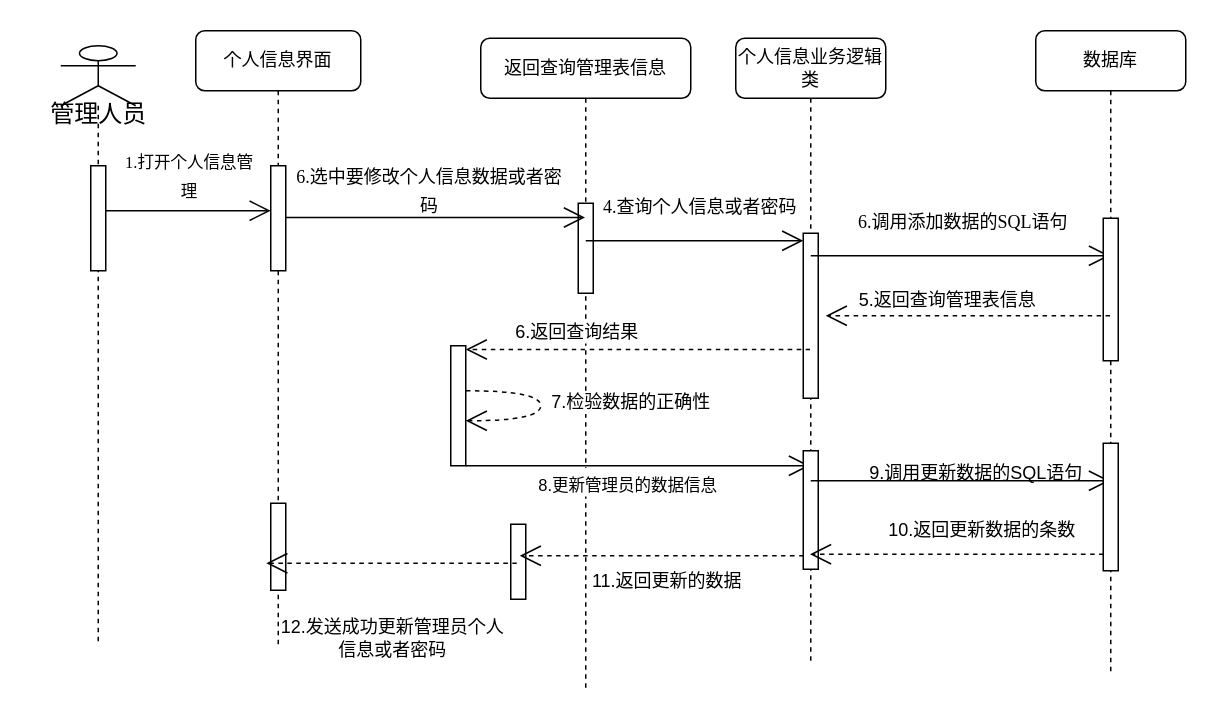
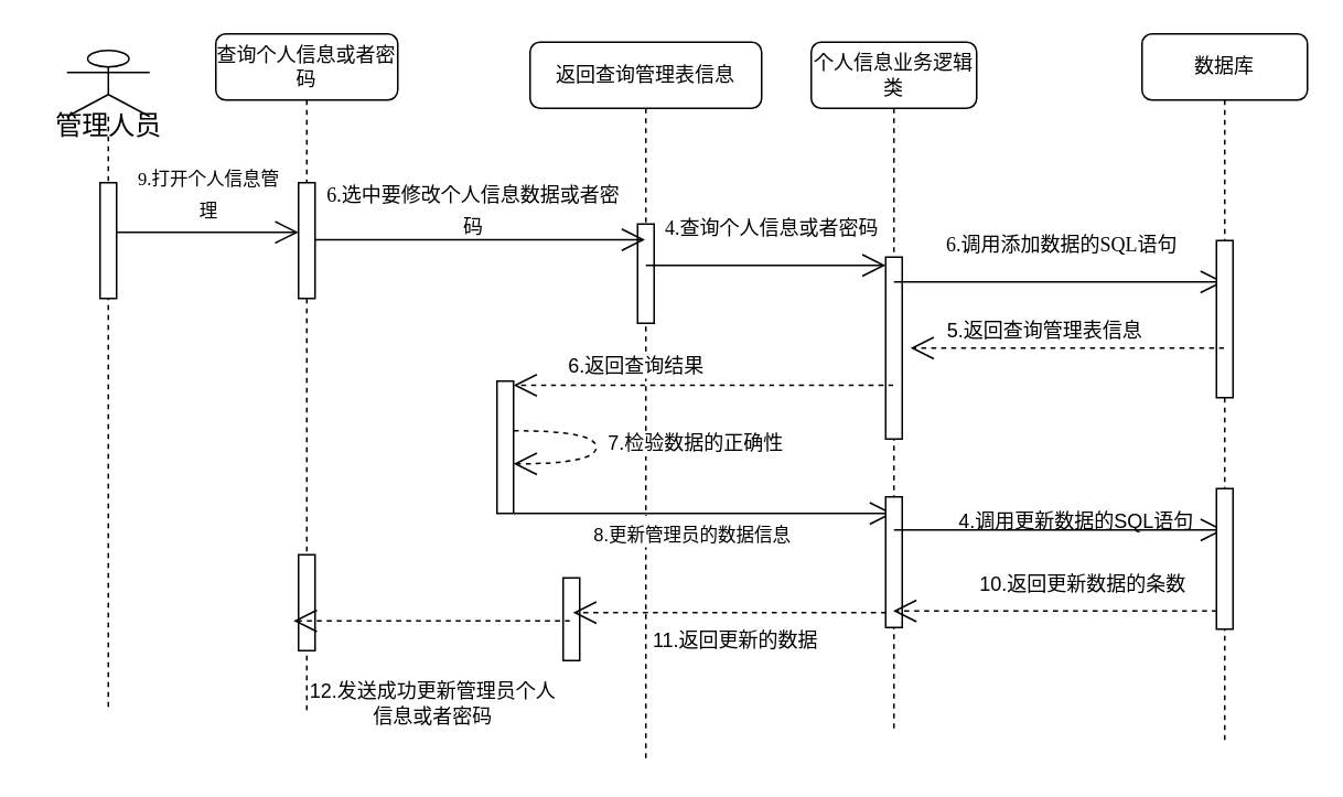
  <mxCell id="0" />
  <mxCell id="1" parent="0" />
  <mxCell id="2" value="返回查询管理表信息" style="shape=umlLifeline;perimeter=lifelinePerimeter;whiteSpace=wrap;html=1;container=1;collapsible=0;recursiveResize=0;outlineConnect=0;rounded=1;shadow=0;comic=0;labelBackgroundColor=none;strokeWidth=1;fontFamily=Verdana;fontSize=12;align=center;" parent="1" vertex="1"><mxGeometry x="320" y="25" width="140" height="435" as="geometry" /></mxCell>
  <mxCell id="3" value="" style="html=1;points=[];perimeter=orthogonalPerimeter;rounded=0;shadow=0;comic=0;labelBackgroundColor=none;strokeWidth=1;fontFamily=Verdana;fontSize=12;align=center;" parent="2" vertex="1"><mxGeometry x="65" y="110" width="10" height="60" as="geometry" /></mxCell>
  <mxCell id="4" value="" style="endArrow=open;endFill=1;endSize=12;html=1;rounded=0;fontSize=12;curved=1;" edge="1" parent="2"><mxGeometry width="160" relative="1" as="geometry"><mxPoint x="70" y="135" as="sourcePoint" /><mxPoint x="215" y="135" as="targetPoint" /></mxGeometry></mxCell>
  <mxCell id="5" value="" style="endArrow=open;endFill=1;endSize=12;html=1;rounded=0;fontSize=12;curved=1;" edge="1" parent="2" target="9"><mxGeometry width="160" relative="1" as="geometry"><mxPoint x="-10" y="285" as="sourcePoint" /><mxPoint x="150" y="285" as="targetPoint" /></mxGeometry></mxCell>
  <mxCell id="6" value="&lt;font style=&quot;font-size: 11px;&quot;&gt;8.更新管理员的数据信息&lt;/font&gt;" style="edgeLabel;html=1;align=center;verticalAlign=middle;resizable=0;points=[];fontSize=16;" vertex="1" connectable="0" parent="5"><mxGeometry x="-0.223" y="1" relative="1" as="geometry"><mxPoint x="18" y="11" as="offset" /></mxGeometry></mxCell>
  <mxCell id="7" value="" style="html=1;points=[];perimeter=orthogonalPerimeter;outlineConnect=0;targetShapes=umlLifeline;portConstraint=eastwest;newEdgeStyle={&quot;edgeStyle&quot;:&quot;elbowEdgeStyle&quot;,&quot;elbow&quot;:&quot;vertical&quot;,&quot;curved&quot;:0,&quot;rounded&quot;:0};fontSize=16;" vertex="1" parent="2"><mxGeometry x="20" y="324" width="10" height="50" as="geometry" /></mxCell>
  <mxCell id="8" value="11.返回更新的数据" style="endArrow=open;endSize=12;dashed=1;html=1;rounded=0;fontSize=12;curved=1;" edge="1" parent="2"><mxGeometry x="-0.005" y="17" width="160" relative="1" as="geometry"><mxPoint x="221" y="345" as="sourcePoint" /><mxPoint x="26" y="345" as="targetPoint" /><Array as="points"><mxPoint x="162" y="345" /></Array><mxPoint as="offset" /></mxGeometry></mxCell>
  <mxCell id="9" value="个人信息业务逻辑类" style="shape=umlLifeline;perimeter=lifelinePerimeter;whiteSpace=wrap;html=1;container=1;collapsible=0;recursiveResize=0;outlineConnect=0;rounded=1;shadow=0;comic=0;labelBackgroundColor=none;strokeWidth=1;fontFamily=Verdana;fontSize=12;align=center;" parent="1" vertex="1"><mxGeometry x="490" y="25" width="100" height="415" as="geometry" /></mxCell>
  <mxCell id="10" value="" style="html=1;points=[];perimeter=orthogonalPerimeter;rounded=0;shadow=0;comic=0;labelBackgroundColor=none;strokeWidth=1;fontFamily=Verdana;fontSize=12;align=center;" parent="9" vertex="1"><mxGeometry x="45" y="130" width="10" height="110" as="geometry" /></mxCell>
  <mxCell id="11" value="" style="endArrow=open;endFill=1;endSize=12;html=1;rounded=0;fontSize=12;curved=1;" edge="1" parent="9" target="14"><mxGeometry width="160" relative="1" as="geometry"><mxPoint x="50" y="145" as="sourcePoint" /><mxPoint x="210" y="145" as="targetPoint" /></mxGeometry></mxCell>
  <mxCell id="12" value="" style="html=1;points=[];perimeter=orthogonalPerimeter;outlineConnect=0;targetShapes=umlLifeline;portConstraint=eastwest;newEdgeStyle={&quot;edgeStyle&quot;:&quot;elbowEdgeStyle&quot;,&quot;elbow&quot;:&quot;vertical&quot;,&quot;curved&quot;:0,&quot;rounded&quot;:0};fontSize=16;" vertex="1" parent="9"><mxGeometry x="45" y="275" width="10" height="79" as="geometry" /></mxCell>
  <mxCell id="13" value="" style="endArrow=open;endFill=1;endSize=12;html=1;rounded=0;fontSize=12;curved=1;" edge="1" parent="9" target="14"><mxGeometry width="160" relative="1" as="geometry"><mxPoint x="50" y="295" as="sourcePoint" /><mxPoint x="210" y="295" as="targetPoint" /></mxGeometry></mxCell>
  <mxCell id="14" value="数据库" style="shape=umlLifeline;perimeter=lifelinePerimeter;whiteSpace=wrap;html=1;container=1;collapsible=0;recursiveResize=0;outlineConnect=0;rounded=1;shadow=0;comic=0;labelBackgroundColor=none;strokeWidth=1;fontFamily=Verdana;fontSize=12;align=center;" parent="1" vertex="1"><mxGeometry x="690" y="20" width="100" height="430" as="geometry" /></mxCell>
  <mxCell id="15" value="" style="html=1;points=[];perimeter=orthogonalPerimeter;rounded=0;shadow=0;comic=0;labelBackgroundColor=none;strokeWidth=1;fontFamily=Verdana;fontSize=12;align=center;" parent="14" vertex="1"><mxGeometry x="45" y="125" width="10" height="95" as="geometry" /></mxCell>
  <mxCell id="16" value="" style="html=1;points=[];perimeter=orthogonalPerimeter;outlineConnect=0;targetShapes=umlLifeline;portConstraint=eastwest;newEdgeStyle={&quot;edgeStyle&quot;:&quot;elbowEdgeStyle&quot;,&quot;elbow&quot;:&quot;vertical&quot;,&quot;curved&quot;:0,&quot;rounded&quot;:0};fontSize=16;" vertex="1" parent="14"><mxGeometry x="45" y="275" width="10" height="85" as="geometry" /></mxCell>
- <mxCell id="17" value="个人信息界面" style="shape=umlLifeline;perimeter=lifelinePerimeter;whiteSpace=wrap;html=1;container=1;collapsible=0;recursiveResize=0;outlineConnect=0;rounded=1;shadow=0;comic=0;labelBackgroundColor=none;strokeWidth=1;fontFamily=Verdana;fontSize=12;align=center;" parent="1" vertex="1"><mxGeometry x="130" y="20" width="110" height="410" as="geometry" /></mxCell>
+ <mxCell id="17" value="查询个人信息或者密码" style="shape=umlLifeline;perimeter=lifelinePerimeter;whiteSpace=wrap;html=1;container=1;collapsible=0;recursiveResize=0;outlineConnect=0;rounded=1;shadow=0;comic=0;labelBackgroundColor=none;strokeWidth=1;fontFamily=Verdana;fontSize=12;align=center;" parent="1" vertex="1"><mxGeometry x="130" y="20" width="110" height="410" as="geometry" /></mxCell>
  <mxCell id="18" value="" style="html=1;points=[];perimeter=orthogonalPerimeter;rounded=0;shadow=0;comic=0;labelBackgroundColor=none;strokeWidth=1;fontFamily=Verdana;fontSize=12;align=center;" parent="17" vertex="1"><mxGeometry x="50" y="90" width="10" height="70" as="geometry" /></mxCell>
  <mxCell id="19" value="" style="endArrow=open;endFill=1;endSize=12;html=1;rounded=0;fontSize=12;curved=1;" edge="1" parent="17" target="2"><mxGeometry width="160" relative="1" as="geometry"><mxPoint x="60" y="124.5" as="sourcePoint" /><mxPoint x="220" y="124.5" as="targetPoint" /></mxGeometry></mxCell>
  <mxCell id="20" value="" style="endArrow=open;endFill=1;endSize=12;html=1;rounded=0;fontSize=12;curved=1;" edge="1" parent="17"><mxGeometry width="160" relative="1" as="geometry"><mxPoint x="-60" y="120" as="sourcePoint" /><mxPoint x="50" y="120" as="targetPoint" /><Array as="points"><mxPoint x="-60" y="120" /></Array></mxGeometry></mxCell>
- <mxCell id="21" value="&lt;div style=&quot;text-align: center;&quot;&gt;&lt;span style=&quot;background-color: initial;&quot;&gt;&lt;font style=&quot;font-size: 11px;&quot; face=&quot;Verdana&quot;&gt;1.打开个人信息管理&lt;/font&gt;&lt;/span&gt;&lt;/div&gt;" style="text;whiteSpace=wrap;html=1;fontSize=16;" parent="17" vertex="1"><mxGeometry x="-50" y="70" width="90" height="30" as="geometry" /></mxCell>
+ <mxCell id="21" value="&lt;div style=&quot;text-align: center;&quot;&gt;&lt;span style=&quot;background-color: initial;&quot;&gt;&lt;font style=&quot;font-size: 11px;&quot; face=&quot;Verdana&quot;&gt;9.打开个人信息管理&lt;/font&gt;&lt;/span&gt;&lt;/div&gt;" style="text;whiteSpace=wrap;html=1;fontSize=16;" parent="17" vertex="1"><mxGeometry x="-50" y="70" width="90" height="30" as="geometry" /></mxCell>
  <mxCell id="22" style="edgeStyle=none;curved=1;rounded=0;orthogonalLoop=1;jettySize=auto;html=1;exitX=0.5;exitY=1;exitDx=0;exitDy=0;fontSize=12;startSize=8;endSize=8;" edge="1" parent="17" source="21" target="21"><mxGeometry relative="1" as="geometry" /></mxCell>
  <mxCell id="23" value="" style="html=1;points=[];perimeter=orthogonalPerimeter;outlineConnect=0;targetShapes=umlLifeline;portConstraint=eastwest;newEdgeStyle={&quot;edgeStyle&quot;:&quot;elbowEdgeStyle&quot;,&quot;elbow&quot;:&quot;vertical&quot;,&quot;curved&quot;:0,&quot;rounded&quot;:0};fontSize=16;" vertex="1" parent="17"><mxGeometry x="50" y="315" width="10" height="58" as="geometry" /></mxCell>
  <mxCell id="24" value="12.发送成功更新管理员个人&lt;br&gt;信息或者密码" style="endArrow=open;endSize=12;dashed=1;html=1;rounded=0;fontSize=12;curved=1;" edge="1" parent="17"><mxGeometry x="-0.006" y="50" width="160" relative="1" as="geometry"><mxPoint x="214" y="355" as="sourcePoint" /><mxPoint x="47" y="355" as="targetPoint" /><Array as="points"><mxPoint x="183" y="355" /></Array><mxPoint as="offset" /></mxGeometry></mxCell>
  <mxCell id="25" value="" style="shape=umlLifeline;perimeter=lifelinePerimeter;whiteSpace=wrap;html=1;container=1;dropTarget=0;collapsible=0;recursiveResize=0;outlineConnect=0;portConstraint=eastwest;newEdgeStyle={&quot;edgeStyle&quot;:&quot;elbowEdgeStyle&quot;,&quot;elbow&quot;:&quot;vertical&quot;,&quot;curved&quot;:0,&quot;rounded&quot;:0};participant=umlActor;fontSize=16;" parent="1" vertex="1"><mxGeometry x="40" y="30" width="50" height="400" as="geometry" /></mxCell>
  <mxCell id="26" value="" style="html=1;points=[];perimeter=orthogonalPerimeter;outlineConnect=0;targetShapes=umlLifeline;portConstraint=eastwest;newEdgeStyle={&quot;edgeStyle&quot;:&quot;elbowEdgeStyle&quot;,&quot;elbow&quot;:&quot;vertical&quot;,&quot;curved&quot;:0,&quot;rounded&quot;:0};fontSize=16;" parent="25" vertex="1"><mxGeometry x="20" y="80" width="10" height="70" as="geometry" /></mxCell>
  <mxCell id="27" value="管理人员" style="text;html=1;align=center;verticalAlign=middle;resizable=0;points=[];autosize=1;strokeColor=none;fillColor=none;fontSize=16;" parent="1" vertex="1"><mxGeometry y="60" width="90" height="30" as="geometry" x="20" /></mxCell>
  <mxCell id="28" value="&lt;div style=&quot;text-align: center;&quot;&gt;&lt;font face=&quot;Verdana&quot;&gt;&lt;span style=&quot;font-size: 12px;&quot;&gt;6.选中要修改个人信息数据或者密码&lt;/span&gt;&lt;/font&gt;&lt;/div&gt;" style="text;whiteSpace=wrap;html=1;fontSize=16;" parent="1" vertex="1"><mxGeometry x="190" y="100" width="190" height="30" as="geometry" /></mxCell>
  <mxCell id="29" value="&lt;div style=&quot;text-align: center;&quot;&gt;&lt;span style=&quot;background-color: initial; font-size: 12px;&quot;&gt;&lt;font face=&quot;Verdana&quot;&gt;4.查询个人信息或者密码&lt;/font&gt;&lt;/span&gt;&lt;/div&gt;" style="text;whiteSpace=wrap;html=1;fontSize=16;" parent="1" vertex="1"><mxGeometry x="400" y="120" width="140" height="40" as="geometry" /></mxCell>
  <mxCell id="30" value="5.返回查询管理表信息" style="endArrow=open;endSize=12;dashed=1;html=1;rounded=0;fontSize=12;curved=1;" edge="1" parent="1" source="14"><mxGeometry x="0.156" y="-10" width="160" relative="1" as="geometry"><mxPoint x="660" y="260" as="sourcePoint" /><mxPoint x="550" y="210" as="targetPoint" /><Array as="points"><mxPoint x="650" y="210" /></Array><mxPoint x="1" as="offset" /></mxGeometry></mxCell>
  <mxCell id="31" value="&lt;div style=&quot;text-align: center;&quot;&gt;&lt;font face=&quot;Verdana&quot;&gt;&lt;span style=&quot;font-size: 12px;&quot;&gt;6.调用添加数据的SQL语句&lt;/span&gt;&lt;/font&gt;&lt;/div&gt;" style="text;whiteSpace=wrap;html=1;fontSize=16;" parent="1" vertex="1"><mxGeometry x="570" y="130" width="150" height="40" as="geometry" /></mxCell>
  <mxCell id="32" value="" style="html=1;points=[];perimeter=orthogonalPerimeter;outlineConnect=0;targetShapes=umlLifeline;portConstraint=eastwest;newEdgeStyle={&quot;edgeStyle&quot;:&quot;elbowEdgeStyle&quot;,&quot;elbow&quot;:&quot;vertical&quot;,&quot;curved&quot;:0,&quot;rounded&quot;:0};fontSize=16;" vertex="1" parent="1"><mxGeometry x="300" y="230" width="10" height="80" as="geometry" /></mxCell>
  <mxCell id="33" value="6.返回查询结果" style="endArrow=open;endSize=12;dashed=1;html=1;rounded=0;fontSize=12;curved=1;" edge="1" parent="1" source="9" target="32"><mxGeometry x="0.359" y="-12" width="160" relative="1" as="geometry"><mxPoint x="180" y="440" as="sourcePoint" /><mxPoint x="340" y="440" as="targetPoint" /><Array as="points" /><mxPoint as="offset" /></mxGeometry></mxCell>
  <mxCell id="34" value="7.检验数据的正确性" style="endArrow=open;endSize=12;dashed=1;html=1;rounded=0;fontSize=12;curved=1;" edge="1" parent="1" source="32" target="32"><mxGeometry x="-0.033" y="60" width="160" relative="1" as="geometry"><mxPoint x="250" y="380" as="sourcePoint" /><mxPoint x="320" y="380" as="targetPoint" /><Array as="points"><mxPoint x="360" y="270" /></Array><mxPoint as="offset" /></mxGeometry></mxCell>
- <mxCell id="35" value="&lt;font style=&quot;font-size: 12px;&quot;&gt;9.调用更新数据的SQL语句&lt;/font&gt;" style="text;html=1;align=center;verticalAlign=middle;resizable=0;points=[];autosize=1;strokeColor=none;fillColor=none;fontSize=16;" vertex="1" parent="1"><mxGeometry x="565" y="298" width="170" height="30" as="geometry" /></mxCell>
+ <mxCell id="35" value="&lt;font style=&quot;font-size: 12px;&quot;&gt;4.调用更新数据的SQL语句&lt;/font&gt;" style="text;html=1;align=center;verticalAlign=middle;resizable=0;points=[];autosize=1;strokeColor=none;fillColor=none;fontSize=16;" vertex="1" parent="1"><mxGeometry x="565" y="298" width="170" height="30" as="geometry" /></mxCell>
  <mxCell id="36" value="10.返回更新数据的条数" style="endArrow=open;endSize=12;dashed=1;html=1;rounded=0;fontSize=12;curved=1;" edge="1" parent="1" source="16" target="9"><mxGeometry x="-0.171" y="-16" width="160" relative="1" as="geometry"><mxPoint x="554" y="404" as="sourcePoint" /><mxPoint x="714" y="404" as="targetPoint" /><Array as="points"><mxPoint x="676" y="369" /></Array><mxPoint as="offset" /></mxGeometry></mxCell>
